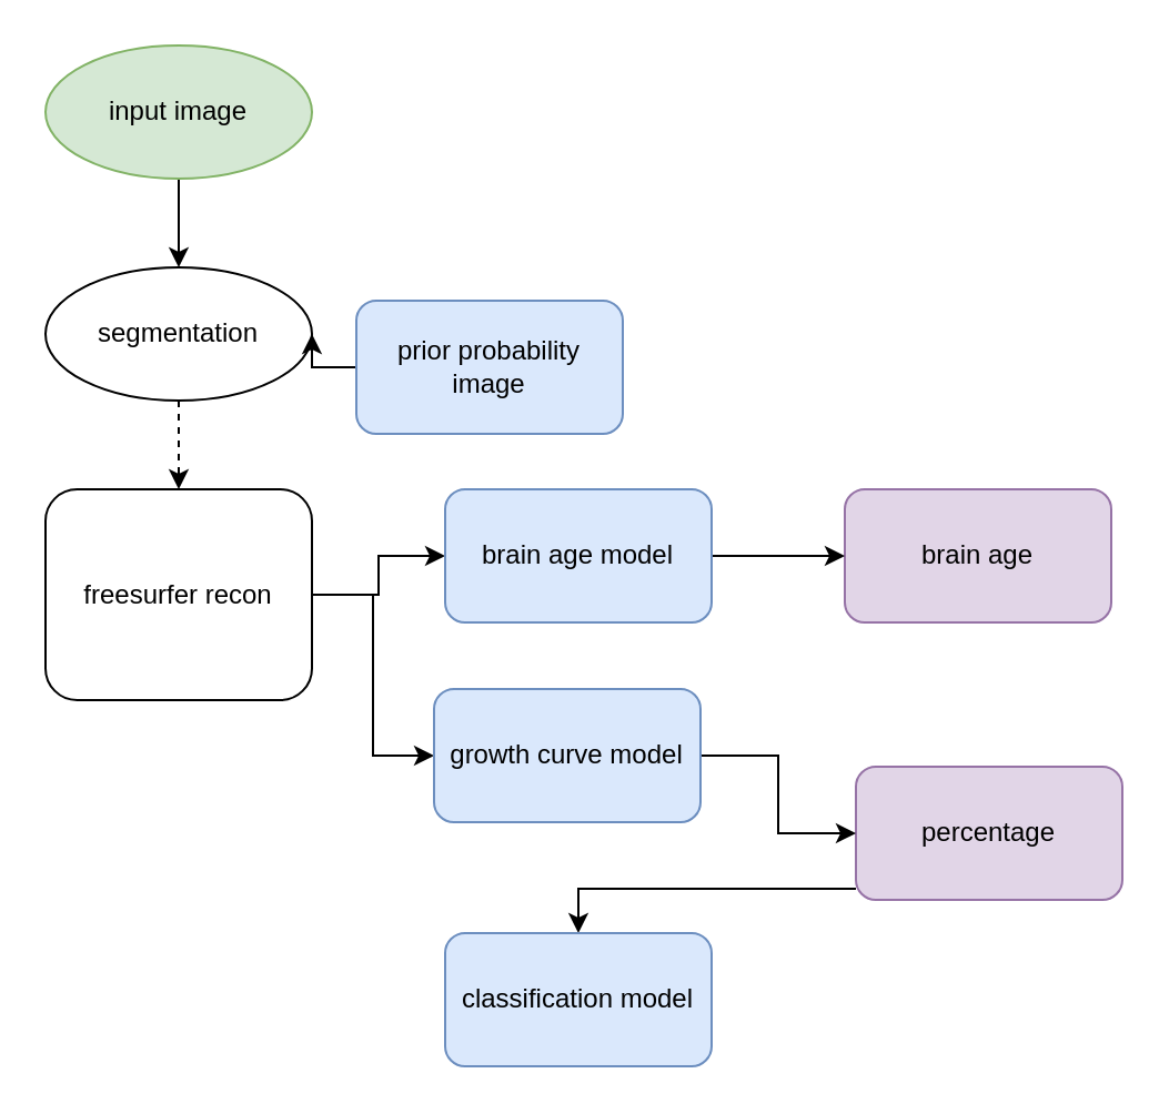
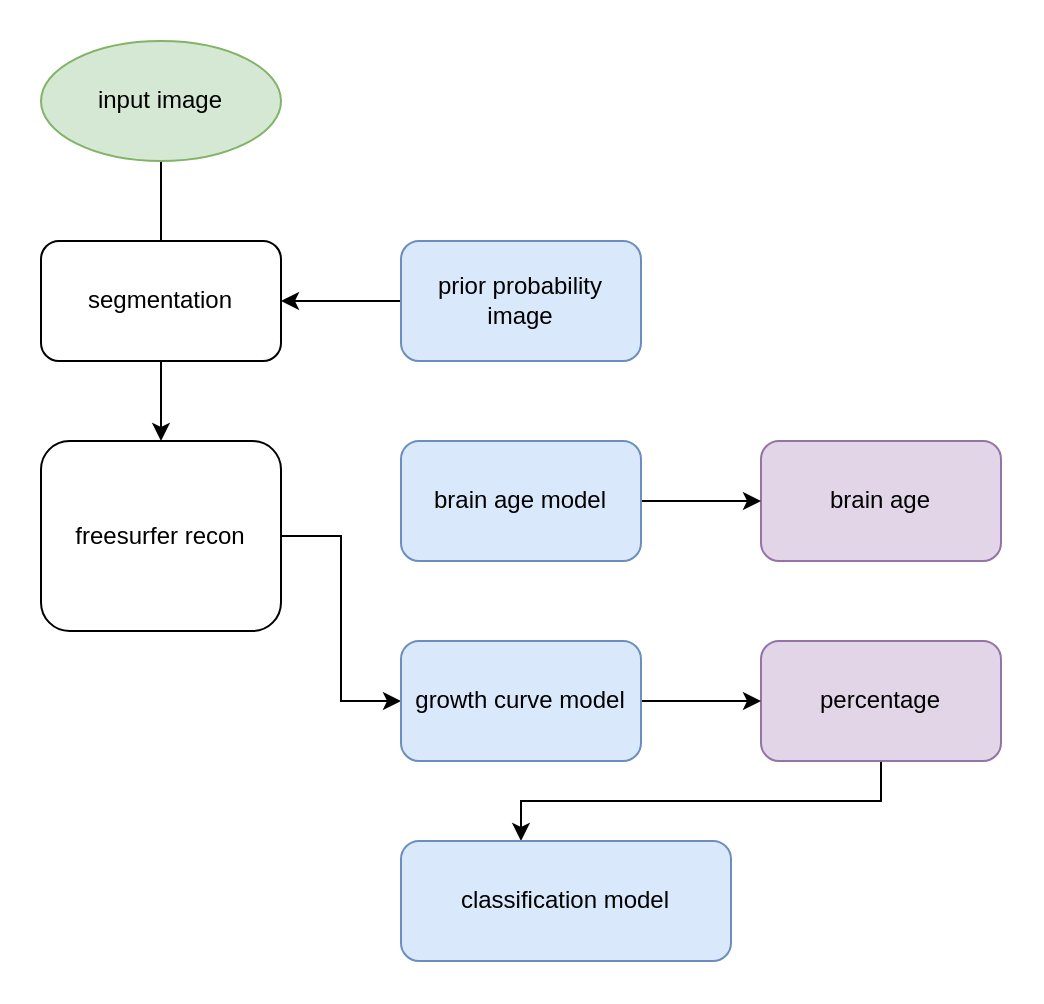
  <mxCell id="0" />
  <mxCell id="1" parent="0" />
- <mxCell id="2" value="" style="edgeStyle=orthogonalEdgeStyle;rounded=0;orthogonalLoop=1;jettySize=auto;html=1;dashed=1;" parent="1" source="3" target="6" edge="1"><mxGeometry relative="1" as="geometry" /></mxCell>
- <mxCell id="3" value="segmentation" style="ellipse;whiteSpace=wrap;html=1;" parent="1" vertex="1"><mxGeometry x="20" y="120" width="120" height="60" as="geometry" /></mxCell>
- <mxCell id="4" value="" style="edgeStyle=orthogonalEdgeStyle;rounded=0;orthogonalLoop=1;jettySize=auto;html=1;" parent="1" source="6" target="16" edge="1"><mxGeometry relative="1" as="geometry" /></mxCell>
+ <mxCell id="2" value="" style="edgeStyle=orthogonalEdgeStyle;rounded=0;orthogonalLoop=1;jettySize=auto;html=1;" parent="1" source="3" target="6" edge="1"><mxGeometry relative="1" as="geometry" /></mxCell>
+ <mxCell id="3" value="segmentation" style="rounded=1;whiteSpace=wrap;html=1;" parent="1" vertex="1"><mxGeometry x="20" y="120" width="120" height="60" as="geometry" /></mxCell>
  <mxCell id="5" style="edgeStyle=orthogonalEdgeStyle;rounded=0;orthogonalLoop=1;jettySize=auto;html=1;entryX=0;entryY=0.5;entryDx=0;entryDy=0;" parent="1" source="6" target="12" edge="1"><mxGeometry relative="1" as="geometry" /></mxCell>
  <mxCell id="6" value="freesurfer recon" style="rounded=1;whiteSpace=wrap;html=1;" parent="1" vertex="1"><mxGeometry x="20" y="220" width="120" height="95" as="geometry" /></mxCell>
  <mxCell id="7" style="edgeStyle=orthogonalEdgeStyle;rounded=0;orthogonalLoop=1;jettySize=auto;html=1;" parent="1" source="8" target="10" edge="1"><mxGeometry relative="1" as="geometry"><Array as="points"><mxPoint x="440" y="400" /><mxPoint x="260" y="400" /></Array></mxGeometry></mxCell>
- <mxCell id="8" value="percentage" style="rounded=1;whiteSpace=wrap;html=1;fillColor=#e1d5e7;strokeColor=#9673a6;" parent="1" vertex="1"><mxGeometry x="385" y="345" width="120" height="60" as="geometry" /></mxCell>
+ <mxCell id="8" value="percentage" style="rounded=1;whiteSpace=wrap;html=1;fillColor=#e1d5e7;strokeColor=#9673a6;" parent="1" vertex="1"><mxGeometry x="380" y="320" width="120" height="60" as="geometry" /></mxCell>
  <mxCell id="9" value="brain age" style="rounded=1;whiteSpace=wrap;html=1;fillColor=#e1d5e7;strokeColor=#9673a6;" parent="1" vertex="1"><mxGeometry x="380" y="220" width="120" height="60" as="geometry" /></mxCell>
- <mxCell id="10" value="classification model" style="rounded=1;whiteSpace=wrap;html=1;fillColor=#dae8fc;strokeColor=#6c8ebf;" parent="1" vertex="1"><mxGeometry x="200" y="420" width="120" height="60" as="geometry" /></mxCell>
+ <mxCell id="10" value="classification model" style="rounded=1;whiteSpace=wrap;html=1;fillColor=#dae8fc;strokeColor=#6c8ebf;" parent="1" vertex="1"><mxGeometry x="200" y="420" width="165" height="60" as="geometry" /></mxCell>
  <mxCell id="11" value="" style="edgeStyle=orthogonalEdgeStyle;rounded=0;orthogonalLoop=1;jettySize=auto;html=1;" parent="1" source="12" target="8" edge="1"><mxGeometry relative="1" as="geometry" /></mxCell>
- <mxCell id="12" value="growth curve model" style="rounded=1;whiteSpace=wrap;html=1;fillColor=#dae8fc;strokeColor=#6c8ebf;" parent="1" vertex="1"><mxGeometry x="195" y="310" width="120" height="60" as="geometry" /></mxCell>
+ <mxCell id="12" value="growth curve model" style="rounded=1;whiteSpace=wrap;html=1;fillColor=#dae8fc;strokeColor=#6c8ebf;" parent="1" vertex="1"><mxGeometry x="200" y="320" width="120" height="60" as="geometry" /></mxCell>
  <mxCell id="13" value="" style="edgeStyle=orthogonalEdgeStyle;rounded=0;orthogonalLoop=1;jettySize=auto;html=1;" parent="1" source="14" target="3" edge="1"><mxGeometry relative="1" as="geometry" /></mxCell>
- <mxCell id="14" value="prior probability image" style="rounded=1;whiteSpace=wrap;html=1;fillColor=#dae8fc;strokeColor=#6c8ebf;" parent="1" vertex="1"><mxGeometry x="160" y="135" width="120" height="60" as="geometry" /></mxCell>
+ <mxCell id="14" value="prior probability image" style="rounded=1;whiteSpace=wrap;html=1;fillColor=#dae8fc;strokeColor=#6c8ebf;" parent="1" vertex="1"><mxGeometry x="200" y="120" width="120" height="60" as="geometry" /></mxCell>
  <mxCell id="15" value="" style="edgeStyle=orthogonalEdgeStyle;rounded=0;orthogonalLoop=1;jettySize=auto;html=1;" parent="1" source="16" target="9" edge="1"><mxGeometry relative="1" as="geometry" /></mxCell>
  <mxCell id="16" value="brain age model" style="rounded=1;whiteSpace=wrap;html=1;fillColor=#dae8fc;strokeColor=#6c8ebf;" parent="1" vertex="1"><mxGeometry x="200" y="220" width="120" height="60" as="geometry" /></mxCell>
- <mxCell id="17" value="" style="edgeStyle=orthogonalEdgeStyle;rounded=0;orthogonalLoop=1;jettySize=auto;html=1;" parent="1" source="18" target="3" edge="1"><mxGeometry relative="1" as="geometry"><mxPoint x="80" y="109.5" as="targetPoint" /></mxGeometry></mxCell>
+ <mxCell id="17" value="" style="edgeStyle=orthogonalEdgeStyle;rounded=0;orthogonalLoop=1;jettySize=auto;html=1;endArrow=none;" parent="1" source="18" target="3" edge="1"><mxGeometry relative="1" as="geometry"><mxPoint x="80" y="109.5" as="targetPoint" /></mxGeometry></mxCell>
  <mxCell id="18" value="input image" style="ellipse;whiteSpace=wrap;html=1;fillColor=#d5e8d4;strokeColor=#82b366;" parent="1" vertex="1"><mxGeometry x="20" y="20" width="120" height="60" as="geometry" /></mxCell>
